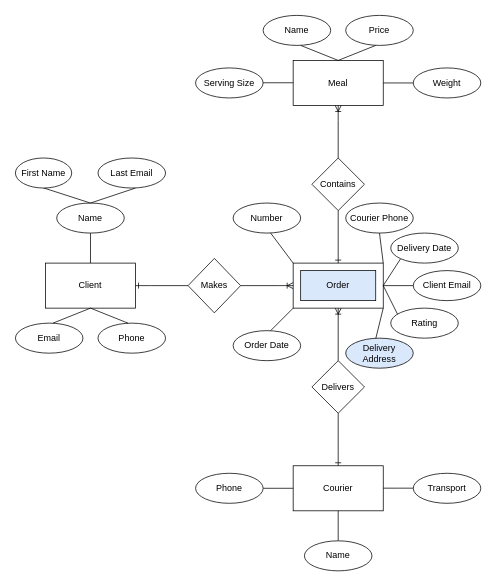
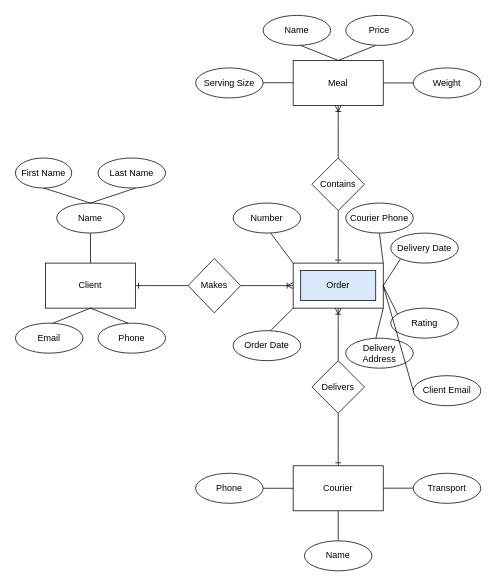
  <mxCell id="0" />
  <mxCell id="1" parent="0" />
  <mxCell id="2" value="Client" style="rounded=0;whiteSpace=wrap;html=1;" parent="1" vertex="1"><mxGeometry x="60" y="350" width="120" height="60" as="geometry" /></mxCell>
  <mxCell id="3" value="" style="rounded=0;whiteSpace=wrap;html=1;" parent="1" vertex="1"><mxGeometry x="390" y="350" width="120" height="60" as="geometry" /></mxCell>
  <mxCell id="4" value="Order" style="rounded=0;whiteSpace=wrap;html=1;fillColor=#dae8fc;" parent="1" vertex="1"><mxGeometry x="400" y="360" width="100" height="40" as="geometry" /></mxCell>
  <mxCell id="5" value="Makes" style="rhombus;whiteSpace=wrap;html=1;" parent="1" vertex="1"><mxGeometry x="250" y="343.75" width="70" height="72.5" as="geometry" /></mxCell>
  <mxCell id="6" value="Phone" style="ellipse;whiteSpace=wrap;html=1;" parent="1" vertex="1"><mxGeometry x="130" y="430" width="90" height="40" as="geometry" /></mxCell>
  <mxCell id="7" value="Name" style="ellipse;whiteSpace=wrap;html=1;" parent="1" vertex="1"><mxGeometry x="75" y="270" width="90" height="40" as="geometry" /></mxCell>
  <mxCell id="8" value="" style="endArrow=none;html=1;rounded=0;" parent="1" edge="1"><mxGeometry width="50" height="50" relative="1" as="geometry"><mxPoint x="120" y="270" as="sourcePoint" /><mxPoint x="180" y="250" as="targetPoint" /></mxGeometry></mxCell>
  <mxCell id="9" value="" style="endArrow=none;html=1;rounded=0;entryX=0.486;entryY=0.988;entryDx=0;entryDy=0;entryPerimeter=0;" parent="1" target="10" edge="1"><mxGeometry width="50" height="50" relative="1" as="geometry"><mxPoint x="120" y="270" as="sourcePoint" /><mxPoint x="60" y="260" as="targetPoint" /></mxGeometry></mxCell>
  <mxCell id="10" value="First Name" style="ellipse;whiteSpace=wrap;html=1;" parent="1" vertex="1"><mxGeometry x="20" y="210" width="75" height="40" as="geometry" /></mxCell>
- <mxCell id="11" value="Last Email" style="ellipse;whiteSpace=wrap;html=1;" parent="1" vertex="1"><mxGeometry x="130" y="210" width="90" height="40" as="geometry" /></mxCell>
+ <mxCell id="11" value="Last Name" style="ellipse;whiteSpace=wrap;html=1;" parent="1" vertex="1"><mxGeometry x="130" y="210" width="90" height="40" as="geometry" /></mxCell>
  <mxCell id="12" value="" style="endArrow=none;html=1;rounded=0;entryX=0;entryY=0.5;entryDx=0;entryDy=0;" parent="1" edge="1"><mxGeometry width="50" height="50" relative="1" as="geometry"><mxPoint x="200" y="380" as="sourcePoint" /><mxPoint x="250" y="380" as="targetPoint" /></mxGeometry></mxCell>
  <mxCell id="13" value="" style="endArrow=none;html=1;rounded=0;" parent="1" edge="1"><mxGeometry width="50" height="50" relative="1" as="geometry"><mxPoint x="320" y="380" as="sourcePoint" /><mxPoint x="370" y="380" as="targetPoint" /></mxGeometry></mxCell>
  <mxCell id="14" value="Meal" style="rounded=0;whiteSpace=wrap;html=1;" parent="1" vertex="1"><mxGeometry x="390" y="80" width="120" height="60" as="geometry" /></mxCell>
  <mxCell id="15" value="Contains" style="rhombus;whiteSpace=wrap;html=1;" parent="1" vertex="1"><mxGeometry x="415" y="210" width="70" height="70" as="geometry" /></mxCell>
  <mxCell id="16" value="" style="endArrow=none;html=1;rounded=0;exitX=0.5;exitY=0;exitDx=0;exitDy=0;" parent="1" source="15" edge="1"><mxGeometry width="50" height="50" relative="1" as="geometry"><mxPoint x="400" y="190" as="sourcePoint" /><mxPoint x="450" y="160" as="targetPoint" /></mxGeometry></mxCell>
  <mxCell id="17" value="" style="endArrow=none;html=1;rounded=0;" parent="1" edge="1"><mxGeometry width="50" height="50" relative="1" as="geometry"><mxPoint x="450" y="330" as="sourcePoint" /><mxPoint x="450" y="280" as="targetPoint" /></mxGeometry></mxCell>
  <mxCell id="18" value="Courier" style="rounded=0;whiteSpace=wrap;html=1;" parent="1" vertex="1"><mxGeometry x="390" y="620" width="120" height="60" as="geometry" /></mxCell>
  <mxCell id="19" value="Delivers" style="rhombus;whiteSpace=wrap;html=1;" parent="1" vertex="1"><mxGeometry x="415" y="480" width="70" height="70" as="geometry" /></mxCell>
  <mxCell id="20" value="" style="endArrow=none;html=1;rounded=0;exitX=0.5;exitY=0;exitDx=0;exitDy=0;" parent="1" source="19" edge="1"><mxGeometry width="50" height="50" relative="1" as="geometry"><mxPoint x="400" y="460" as="sourcePoint" /><mxPoint x="450" y="430" as="targetPoint" /></mxGeometry></mxCell>
  <mxCell id="21" value="" style="endArrow=none;html=1;rounded=0;" parent="1" edge="1"><mxGeometry width="50" height="50" relative="1" as="geometry"><mxPoint x="450" y="600" as="sourcePoint" /><mxPoint x="450" y="550" as="targetPoint" /></mxGeometry></mxCell>
  <mxCell id="22" value="" style="endArrow=none;html=1;rounded=0;" parent="1" edge="1"><mxGeometry width="50" height="50" relative="1" as="geometry"><mxPoint x="120" y="350" as="sourcePoint" /><mxPoint x="120" y="310" as="targetPoint" /></mxGeometry></mxCell>
  <mxCell id="23" value="" style="endArrow=none;html=1;rounded=0;" parent="1" edge="1"><mxGeometry width="50" height="50" relative="1" as="geometry"><mxPoint x="70" y="430" as="sourcePoint" /><mxPoint x="120" y="410" as="targetPoint" /></mxGeometry></mxCell>
  <mxCell id="24" value="" style="endArrow=none;html=1;rounded=0;" parent="1" edge="1"><mxGeometry width="50" height="50" relative="1" as="geometry"><mxPoint x="170" y="430" as="sourcePoint" /><mxPoint x="120" y="410" as="targetPoint" /></mxGeometry></mxCell>
  <mxCell id="25" value="Email" style="ellipse;whiteSpace=wrap;html=1;" parent="1" vertex="1"><mxGeometry x="20" y="430" width="90" height="40" as="geometry" /></mxCell>
  <mxCell id="26" value="" style="endArrow=none;html=1;rounded=0;exitX=1;exitY=0.5;exitDx=0;exitDy=0;" parent="1" source="27" edge="1"><mxGeometry width="50" height="50" relative="1" as="geometry"><mxPoint x="360" y="650" as="sourcePoint" /><mxPoint x="390" y="650" as="targetPoint" /><Array as="points"><mxPoint x="370" y="650" /></Array></mxGeometry></mxCell>
  <mxCell id="27" value="Phone" style="ellipse;whiteSpace=wrap;html=1;" parent="1" vertex="1"><mxGeometry x="260" y="630" width="90" height="40" as="geometry" /></mxCell>
  <mxCell id="28" value="Transport" style="ellipse;whiteSpace=wrap;html=1;" parent="1" vertex="1"><mxGeometry x="550" y="630" width="90" height="40" as="geometry" /></mxCell>
  <mxCell id="29" value="" style="endArrow=none;html=1;rounded=0;" parent="1" edge="1"><mxGeometry width="50" height="50" relative="1" as="geometry"><mxPoint x="510" y="649.71" as="sourcePoint" /><mxPoint x="510" y="650" as="targetPoint" /></mxGeometry></mxCell>
  <mxCell id="30" value="" style="endArrow=none;html=1;rounded=0;" parent="1" edge="1"><mxGeometry width="50" height="50" relative="1" as="geometry"><mxPoint x="510" y="110" as="sourcePoint" /><mxPoint x="550" y="110" as="targetPoint" /></mxGeometry></mxCell>
  <mxCell id="31" value="" style="endArrow=none;html=1;rounded=0;exitX=0.444;exitY=0.022;exitDx=0;exitDy=0;exitPerimeter=0;" parent="1" edge="1" source="36"><mxGeometry width="50" height="50" relative="1" as="geometry"><mxPoint x="510" y="440" as="sourcePoint" /><mxPoint x="510" y="410" as="targetPoint" /></mxGeometry></mxCell>
  <mxCell id="32" value="" style="endArrow=none;html=1;rounded=0;exitX=0.5;exitY=1;exitDx=0;exitDy=0;" parent="1" edge="1" source="34"><mxGeometry width="50" height="50" relative="1" as="geometry"><mxPoint x="510" y="310" as="sourcePoint" /><mxPoint x="510" y="350" as="targetPoint" /></mxGeometry></mxCell>
  <mxCell id="33" value="" style="endArrow=none;html=1;rounded=0;entryX=0;entryY=1;entryDx=0;entryDy=0;" parent="1" edge="1" target="35"><mxGeometry width="50" height="50" relative="1" as="geometry"><mxPoint x="510" y="380" as="sourcePoint" /><mxPoint x="530" y="340" as="targetPoint" /></mxGeometry></mxCell>
  <mxCell id="34" value="Courier Phone" style="ellipse;whiteSpace=wrap;html=1;" parent="1" vertex="1"><mxGeometry x="460" y="270" width="90" height="40" as="geometry" /></mxCell>
  <mxCell id="35" value="Delivery Date" style="ellipse;whiteSpace=wrap;html=1;" parent="1" vertex="1"><mxGeometry x="520" y="310" width="90" height="40" as="geometry" /></mxCell>
- <mxCell id="36" value="Delivery Address" style="ellipse;whiteSpace=wrap;html=1;fillColor=#dae8fc;" parent="1" vertex="1"><mxGeometry x="460" y="450" width="90" height="40" as="geometry" /></mxCell>
+ <mxCell id="36" value="Delivery Address" style="ellipse;whiteSpace=wrap;html=1;" parent="1" vertex="1"><mxGeometry x="460" y="450" width="90" height="40" as="geometry" /></mxCell>
  <mxCell id="37" value="" style="endArrow=none;html=1;rounded=0;" parent="1" edge="1"><mxGeometry width="50" height="50" relative="1" as="geometry"><mxPoint x="360" y="440" as="sourcePoint" /><mxPoint x="390" y="410" as="targetPoint" /></mxGeometry></mxCell>
  <mxCell id="38" value="Order Date" style="ellipse;whiteSpace=wrap;html=1;" parent="1" vertex="1"><mxGeometry x="310" y="440" width="90" height="40" as="geometry" /></mxCell>
  <mxCell id="39" value="" style="endArrow=none;html=1;rounded=0;" parent="1" edge="1"><mxGeometry width="50" height="50" relative="1" as="geometry"><mxPoint x="360" y="310" as="sourcePoint" /><mxPoint x="390" y="350" as="targetPoint" /></mxGeometry></mxCell>
  <mxCell id="40" value="Number" style="ellipse;whiteSpace=wrap;html=1;" parent="1" vertex="1"><mxGeometry x="310" y="270" width="90" height="40" as="geometry" /></mxCell>
  <mxCell id="41" value="" style="endArrow=none;html=1;rounded=0;" parent="1" edge="1"><mxGeometry width="50" height="50" relative="1" as="geometry"><mxPoint x="510" y="380" as="sourcePoint" /><mxPoint x="530" y="420" as="targetPoint" /></mxGeometry></mxCell>
  <mxCell id="42" value="Rating" style="ellipse;whiteSpace=wrap;html=1;" parent="1" vertex="1"><mxGeometry x="520" y="410" width="90" height="40" as="geometry" /></mxCell>
  <mxCell id="43" value="Weight" style="ellipse;whiteSpace=wrap;html=1;" parent="1" vertex="1"><mxGeometry x="550" y="90" width="90" height="40" as="geometry" /></mxCell>
  <mxCell id="44" value="" style="endArrow=none;html=1;rounded=0;" parent="1" edge="1"><mxGeometry width="50" height="50" relative="1" as="geometry"><mxPoint x="350" y="109.76" as="sourcePoint" /><mxPoint x="390" y="109.76" as="targetPoint" /></mxGeometry></mxCell>
  <mxCell id="45" value="Serving Size" style="ellipse;whiteSpace=wrap;html=1;" parent="1" vertex="1"><mxGeometry x="260" y="90" width="90" height="40" as="geometry" /></mxCell>
  <mxCell id="46" value="" style="endArrow=none;html=1;rounded=0;" parent="1" edge="1"><mxGeometry width="50" height="50" relative="1" as="geometry"><mxPoint x="450" y="80" as="sourcePoint" /><mxPoint x="400" y="60" as="targetPoint" /></mxGeometry></mxCell>
  <mxCell id="47" value="" style="endArrow=none;html=1;rounded=0;" parent="1" edge="1"><mxGeometry width="50" height="50" relative="1" as="geometry"><mxPoint x="500" y="60" as="sourcePoint" /><mxPoint x="450" y="80" as="targetPoint" /></mxGeometry></mxCell>
  <mxCell id="48" value="Price" style="ellipse;whiteSpace=wrap;html=1;" parent="1" vertex="1"><mxGeometry x="460" y="20" width="90" height="40" as="geometry" /></mxCell>
  <mxCell id="49" value="Name" style="ellipse;whiteSpace=wrap;html=1;" parent="1" vertex="1"><mxGeometry x="350" y="20" width="90" height="40" as="geometry" /></mxCell>
  <mxCell id="50" value="" style="endArrow=ERone;html=1;rounded=0;entryX=1;entryY=0.5;entryDx=0;entryDy=0;endFill=0;" edge="1" parent="1" target="2"><mxGeometry width="50" height="50" relative="1" as="geometry"><mxPoint x="200" y="380" as="sourcePoint" /><mxPoint x="250" y="330" as="targetPoint" /></mxGeometry></mxCell>
  <mxCell id="51" value="" style="endArrow=ERoneToMany;html=1;rounded=0;entryX=0;entryY=0.5;entryDx=0;entryDy=0;endFill=0;" edge="1" parent="1" target="3"><mxGeometry width="50" height="50" relative="1" as="geometry"><mxPoint x="370" y="380" as="sourcePoint" /><mxPoint x="420" y="330" as="targetPoint" /></mxGeometry></mxCell>
  <mxCell id="52" value="" style="endArrow=ERoneToMany;html=1;rounded=0;entryX=0.5;entryY=1;entryDx=0;entryDy=0;endFill=0;" edge="1" parent="1" target="3"><mxGeometry width="50" height="50" relative="1" as="geometry"><mxPoint x="450" y="430" as="sourcePoint" /><mxPoint x="400" y="390" as="targetPoint" /></mxGeometry></mxCell>
  <mxCell id="53" value="" style="endArrow=ERone;html=1;rounded=0;entryX=0.5;entryY=0;entryDx=0;entryDy=0;endFill=0;" edge="1" parent="1" target="18"><mxGeometry width="50" height="50" relative="1" as="geometry"><mxPoint x="450" y="600" as="sourcePoint" /><mxPoint x="190" y="390" as="targetPoint" /></mxGeometry></mxCell>
  <mxCell id="54" value="" style="endArrow=ERone;html=1;rounded=0;entryX=0.5;entryY=0;entryDx=0;entryDy=0;endFill=0;" edge="1" parent="1" target="3"><mxGeometry width="50" height="50" relative="1" as="geometry"><mxPoint x="450" y="330" as="sourcePoint" /><mxPoint x="479.6" y="350" as="targetPoint" /></mxGeometry></mxCell>
  <mxCell id="55" value="" style="endArrow=ERoneToMany;html=1;rounded=0;entryX=0.5;entryY=1;entryDx=0;entryDy=0;endFill=0;" edge="1" parent="1" target="14"><mxGeometry width="50" height="50" relative="1" as="geometry"><mxPoint x="450" y="160" as="sourcePoint" /><mxPoint x="400" y="390" as="targetPoint" /></mxGeometry></mxCell>
  <mxCell id="56" value="" style="endArrow=none;html=1;rounded=0;exitX=1;exitY=0.5;exitDx=0;exitDy=0;" edge="1" parent="1"><mxGeometry width="50" height="50" relative="1" as="geometry"><mxPoint x="510" y="649.83" as="sourcePoint" /><mxPoint x="550" y="649.83" as="targetPoint" /><Array as="points"><mxPoint x="530" y="649.83" /></Array></mxGeometry></mxCell>
  <mxCell id="57" value="" style="endArrow=none;html=1;rounded=0;" edge="1" parent="1"><mxGeometry width="50" height="50" relative="1" as="geometry"><mxPoint x="450" y="720" as="sourcePoint" /><mxPoint x="450" y="680" as="targetPoint" /></mxGeometry></mxCell>
  <mxCell id="58" value="Name" style="ellipse;whiteSpace=wrap;html=1;" vertex="1" parent="1"><mxGeometry x="405" y="720" width="90" height="40" as="geometry" /></mxCell>
- <mxCell id="59" value="Client Email" style="ellipse;whiteSpace=wrap;html=1;" vertex="1" parent="1"><mxGeometry x="550" y="360" width="90" height="40" as="geometry" /></mxCell>
+ <mxCell id="59" value="Client Email" style="ellipse;whiteSpace=wrap;html=1;" vertex="1" parent="1"><mxGeometry x="550" y="500" width="90" height="40" as="geometry" /></mxCell>
  <mxCell id="60" value="" style="endArrow=none;html=1;rounded=0;entryX=0;entryY=0.5;entryDx=0;entryDy=0;" edge="1" parent="1" target="59"><mxGeometry width="50" height="50" relative="1" as="geometry"><mxPoint x="510" y="380" as="sourcePoint" /><mxPoint x="560" y="330" as="targetPoint" /></mxGeometry></mxCell>
